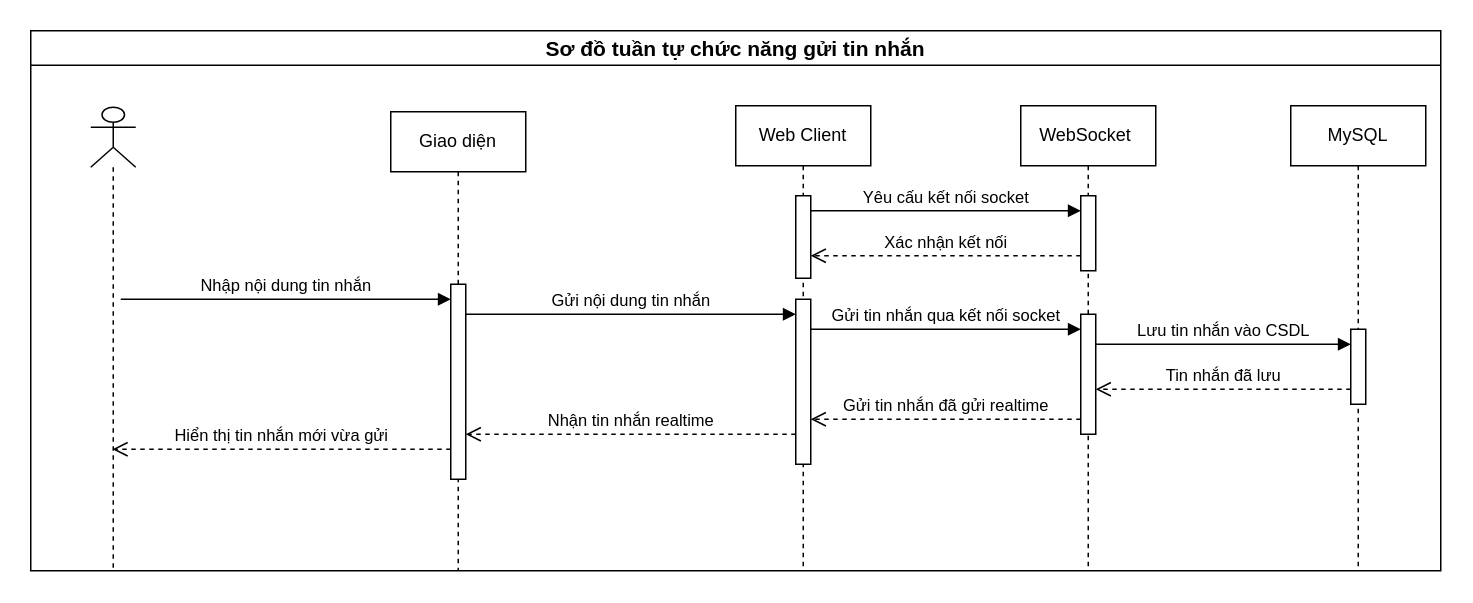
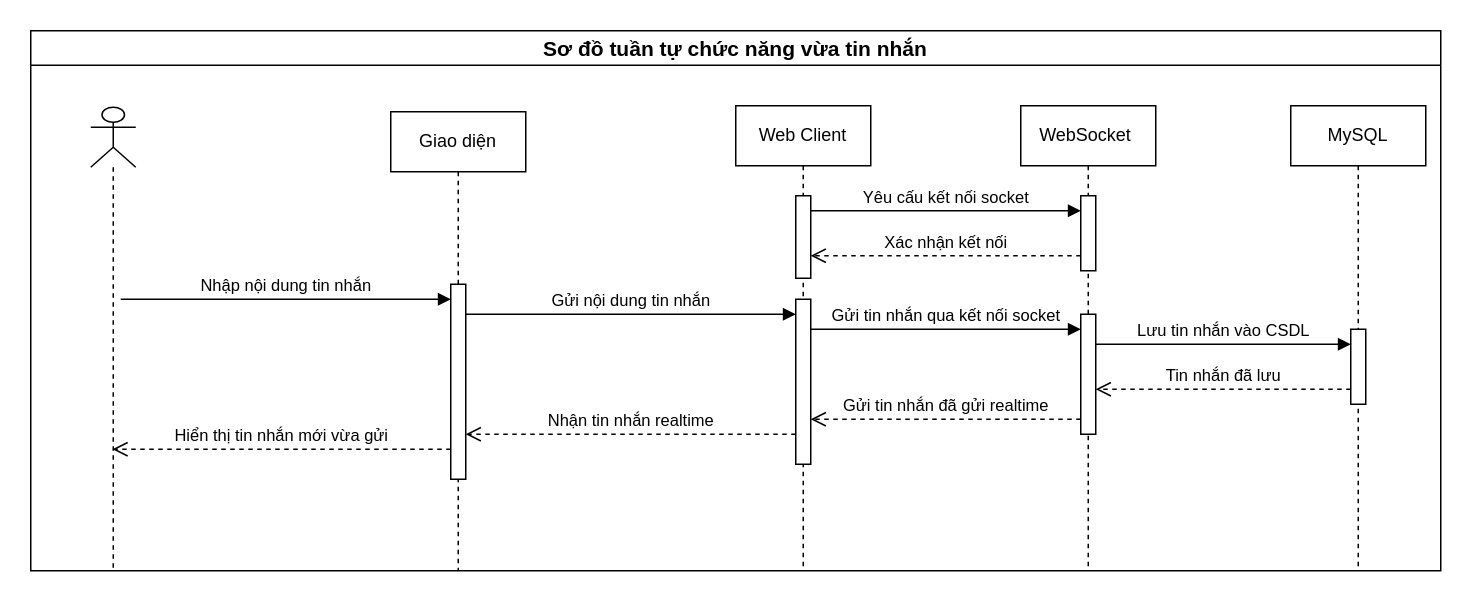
  <mxCell id="0" />
  <mxCell id="1" parent="0" />
- <mxCell id="2" value="Sơ đồ tuần tự chức năng gửi tin nhắn" style="swimlane;whiteSpace=wrap;html=1;startSize=23;fontSize=14;" parent="1" vertex="1"><mxGeometry x="20" y="20" width="940" height="360" as="geometry" /></mxCell>
+ <mxCell id="2" value="Sơ đồ tuần tự chức năng vừa tin nhắn" style="swimlane;whiteSpace=wrap;html=1;startSize=23;fontSize=14;" parent="1" vertex="1"><mxGeometry x="20" y="20" width="940" height="360" as="geometry" /></mxCell>
  <mxCell id="3" value="" style="shape=umlLifeline;perimeter=lifelinePerimeter;whiteSpace=wrap;html=1;container=1;dropTarget=0;collapsible=0;recursiveResize=0;outlineConnect=0;portConstraint=eastwest;newEdgeStyle={&quot;curved&quot;:0,&quot;rounded&quot;:0};participant=umlActor;" parent="2" vertex="1"><mxGeometry x="40" y="51" width="30" height="309" as="geometry" /></mxCell>
  <mxCell id="4" value="Web Client" style="shape=umlLifeline;perimeter=lifelinePerimeter;whiteSpace=wrap;html=1;container=1;dropTarget=0;collapsible=0;recursiveResize=0;outlineConnect=0;portConstraint=eastwest;newEdgeStyle={&quot;curved&quot;:0,&quot;rounded&quot;:0};" parent="2" vertex="1"><mxGeometry x="470" y="50" width="90" height="310" as="geometry" /></mxCell>
  <mxCell id="5" value="WebSocket&amp;nbsp;" style="shape=umlLifeline;perimeter=lifelinePerimeter;whiteSpace=wrap;html=1;container=1;dropTarget=0;collapsible=0;recursiveResize=0;outlineConnect=0;portConstraint=eastwest;newEdgeStyle={&quot;curved&quot;:0,&quot;rounded&quot;:0};" parent="2" vertex="1"><mxGeometry x="660" y="50" width="90" height="310" as="geometry" /></mxCell>
  <mxCell id="6" value="" style="html=1;points=[[0,0,0,0,5],[0,1,0,0,-5],[1,0,0,0,5],[1,1,0,0,-5]];perimeter=orthogonalPerimeter;outlineConnect=0;targetShapes=umlLifeline;portConstraint=eastwest;newEdgeStyle={&quot;curved&quot;:0,&quot;rounded&quot;:0};" parent="5" vertex="1"><mxGeometry x="-150" y="60" width="10" height="55" as="geometry" /></mxCell>
  <mxCell id="7" value="" style="html=1;points=[[0,0,0,0,5],[0,1,0,0,-5],[1,0,0,0,5],[1,1,0,0,-5]];perimeter=orthogonalPerimeter;outlineConnect=0;targetShapes=umlLifeline;portConstraint=eastwest;newEdgeStyle={&quot;curved&quot;:0,&quot;rounded&quot;:0};" parent="5" vertex="1"><mxGeometry x="40" y="60" width="10" height="50" as="geometry" /></mxCell>
  <mxCell id="8" value="Yêu cấu kết nối socket" style="html=1;verticalAlign=bottom;endArrow=block;curved=0;rounded=0;" parent="5" edge="1"><mxGeometry width="80" relative="1" as="geometry"><mxPoint x="-140" y="70" as="sourcePoint" /><mxPoint x="40" y="70" as="targetPoint" /></mxGeometry></mxCell>
  <mxCell id="9" value="Xác nhận kết nối" style="html=1;verticalAlign=bottom;endArrow=open;dashed=1;endSize=8;curved=0;rounded=0;" parent="5" edge="1"><mxGeometry relative="1" as="geometry"><mxPoint x="40" y="100" as="sourcePoint" /><mxPoint x="-140" y="100" as="targetPoint" /><mxPoint as="offset" /></mxGeometry></mxCell>
  <mxCell id="10" value="MySQL" style="shape=umlLifeline;perimeter=lifelinePerimeter;whiteSpace=wrap;html=1;container=1;dropTarget=0;collapsible=0;recursiveResize=0;outlineConnect=0;portConstraint=eastwest;newEdgeStyle={&quot;curved&quot;:0,&quot;rounded&quot;:0};" parent="2" vertex="1"><mxGeometry x="840" y="50" width="90" height="310" as="geometry" /></mxCell>
  <mxCell id="11" value="Nhập nội dung tin nhắn" style="html=1;verticalAlign=bottom;endArrow=block;curved=0;rounded=0;" parent="1" edge="1"><mxGeometry width="80" relative="1" as="geometry"><mxPoint x="80" y="199" as="sourcePoint" /><mxPoint x="300" y="199" as="targetPoint" /></mxGeometry></mxCell>
  <mxCell id="12" value="Gửi nội dung tin nhắn" style="html=1;verticalAlign=bottom;endArrow=block;curved=0;rounded=0;" parent="1" edge="1"><mxGeometry width="80" relative="1" as="geometry"><mxPoint x="310" y="209" as="sourcePoint" /><mxPoint x="530" y="209" as="targetPoint" /></mxGeometry></mxCell>
  <mxCell id="13" value="Gửi tin nhắn qua kết nối socket" style="html=1;verticalAlign=bottom;endArrow=block;curved=0;rounded=0;" parent="1" target="20" edge="1"><mxGeometry width="80" relative="1" as="geometry"><mxPoint x="540" y="219" as="sourcePoint" /><mxPoint x="700" y="219" as="targetPoint" /></mxGeometry></mxCell>
  <mxCell id="14" value="Lưu tin nhắn vào CSDL" style="html=1;verticalAlign=bottom;endArrow=block;curved=0;rounded=0;" parent="1" target="21" edge="1"><mxGeometry width="80" relative="1" as="geometry"><mxPoint x="730" y="229" as="sourcePoint" /><mxPoint x="810" y="229" as="targetPoint" /></mxGeometry></mxCell>
  <mxCell id="15" value="Tin nhắn đã lưu" style="html=1;verticalAlign=bottom;endArrow=open;dashed=1;endSize=8;curved=0;rounded=0;" parent="1" target="20" edge="1"><mxGeometry relative="1" as="geometry"><mxPoint x="900" y="259" as="sourcePoint" /><mxPoint x="820" y="259" as="targetPoint" /></mxGeometry></mxCell>
  <mxCell id="16" value="Gửi tin nhắn đã gửi realtime" style="html=1;verticalAlign=bottom;endArrow=open;dashed=1;endSize=8;curved=0;rounded=0;" parent="1" target="19" edge="1"><mxGeometry relative="1" as="geometry"><mxPoint x="720" y="279" as="sourcePoint" /><mxPoint x="640" y="279" as="targetPoint" /></mxGeometry></mxCell>
  <mxCell id="17" value="Nhận tin nhắn realtime" style="html=1;verticalAlign=bottom;endArrow=open;dashed=1;endSize=8;curved=0;rounded=0;" parent="1" target="23" edge="1"><mxGeometry relative="1" as="geometry"><mxPoint x="530" y="289" as="sourcePoint" /><mxPoint x="450" y="289" as="targetPoint" /></mxGeometry></mxCell>
  <mxCell id="18" value="Hiển thị tin nhắn mới vừa gửi" style="html=1;verticalAlign=bottom;endArrow=open;dashed=1;endSize=8;curved=0;rounded=0;" parent="1" edge="1"><mxGeometry relative="1" as="geometry"><mxPoint x="300" y="299" as="sourcePoint" /><mxPoint x="74.5" y="299" as="targetPoint" /></mxGeometry></mxCell>
  <mxCell id="19" value="&lt;span style=&quot;color: rgba(0, 0, 0, 0); font-family: monospace; font-size: 0px; text-align: start;&quot;&gt;%3CmxGraphModel%3E%3Croot%3E%3CmxCell%20id%3D%220%22%2F%3E%3CmxCell%20id%3D%221%22%20parent%3D%220%22%2F%3E%3CmxCell%20id%3D%222%22%20value%3D%22G%E1%BB%8Di%20API%20t%C3%ACm%20ki%E1%BA%BFm%20d%E1%BB%AF%20li%E1%BB%87u%22%20style%3D%22html%3D1%3BverticalAlign%3Dbottom%3BendArrow%3Dblock%3Bcurved%3D0%3Brounded%3D0%3B%22%20edge%3D%221%22%20parent%3D%221%22%3E%3CmxGeometry%20width%3D%2280%22%20relative%3D%221%22%20as%3D%22geometry%22%3E%3CmxPoint%20x%3D%22360%22%20y%3D%22730%22%20as%3D%22sourcePoint%22%2F%3E%3CmxPoint%20x%3D%22580%22%20y%3D%22730%22%20as%3D%22targetPoint%22%2F%3E%3C%2FmxGeometry%3E%3C%2FmxCell%3E%3C%2Froot%3E%3C%2FmxGraphModel%3E&lt;/span&gt;" style="html=1;points=[[0,0,0,0,5],[0,1,0,0,-5],[1,0,0,0,5],[1,1,0,0,-5]];perimeter=orthogonalPerimeter;outlineConnect=0;targetShapes=umlLifeline;portConstraint=eastwest;newEdgeStyle={&quot;curved&quot;:0,&quot;rounded&quot;:0};" parent="1" vertex="1"><mxGeometry x="530" y="199" width="10" height="110" as="geometry" /></mxCell>
  <mxCell id="20" value="" style="html=1;points=[[0,0,0,0,5],[0,1,0,0,-5],[1,0,0,0,5],[1,1,0,0,-5]];perimeter=orthogonalPerimeter;outlineConnect=0;targetShapes=umlLifeline;portConstraint=eastwest;newEdgeStyle={&quot;curved&quot;:0,&quot;rounded&quot;:0};" parent="1" vertex="1"><mxGeometry x="720" y="209" width="10" height="80" as="geometry" /></mxCell>
  <mxCell id="21" value="" style="html=1;points=[[0,0,0,0,5],[0,1,0,0,-5],[1,0,0,0,5],[1,1,0,0,-5]];perimeter=orthogonalPerimeter;outlineConnect=0;targetShapes=umlLifeline;portConstraint=eastwest;newEdgeStyle={&quot;curved&quot;:0,&quot;rounded&quot;:0};" parent="1" vertex="1"><mxGeometry x="900" y="219" width="10" height="50" as="geometry" /></mxCell>
  <mxCell id="22" value="Giao diện" style="shape=umlLifeline;perimeter=lifelinePerimeter;whiteSpace=wrap;html=1;container=1;dropTarget=0;collapsible=0;recursiveResize=0;outlineConnect=0;portConstraint=eastwest;newEdgeStyle={&quot;curved&quot;:0,&quot;rounded&quot;:0};" parent="1" vertex="1"><mxGeometry x="260" y="74" width="90" height="306" as="geometry" /></mxCell>
  <mxCell id="23" value="" style="html=1;points=[[0,0,0,0,5],[0,1,0,0,-5],[1,0,0,0,5],[1,1,0,0,-5]];perimeter=orthogonalPerimeter;outlineConnect=0;targetShapes=umlLifeline;portConstraint=eastwest;newEdgeStyle={&quot;curved&quot;:0,&quot;rounded&quot;:0};" parent="22" vertex="1"><mxGeometry x="40" y="115" width="10" height="130" as="geometry" /></mxCell>
